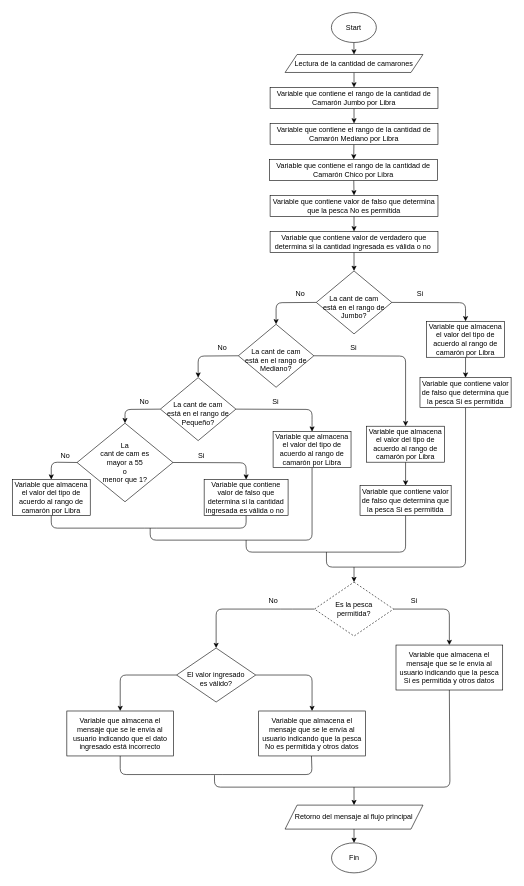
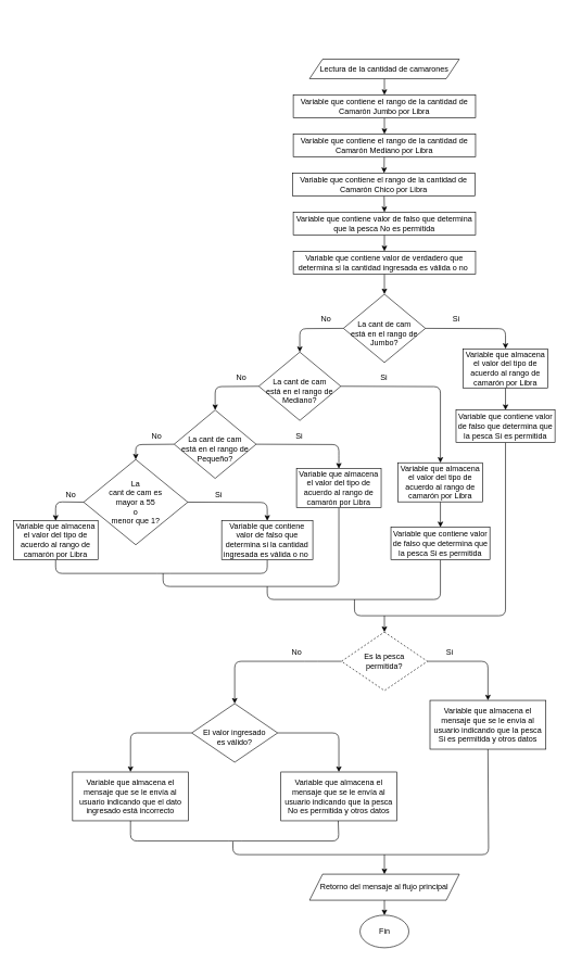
  <mxCell id="0" />
  <mxCell id="1" parent="0" />
- <mxCell id="2" value="" style="edgeStyle=none;html=1;entryX=0.5;entryY=0;entryDx=0;entryDy=0;" parent="1" source="3" target="42" edge="1"><mxGeometry relative="1" as="geometry"><mxPoint x="589.404" y="90" as="targetPoint" /></mxGeometry></mxCell>
- <mxCell id="3" value="Start" style="ellipse;whiteSpace=wrap;html=1;" parent="1" vertex="1"><mxGeometry x="552.25" y="20" width="75" height="50" as="geometry" /></mxCell>
  <mxCell id="4" value="Variable que almacena el mensaje que se le envía al usuario indicando que la pesca Si es permitida y otros datos" style="whiteSpace=wrap;html=1;align=center;" parent="1" vertex="1"><mxGeometry x="660" y="1075" width="178" height="75" as="geometry" /></mxCell>
  <mxCell id="5" value="" style="edgeStyle=none;html=1;entryX=0.5;entryY=0;entryDx=0;entryDy=0;" parent="1" source="6" target="38" edge="1"><mxGeometry relative="1" as="geometry" /></mxCell>
  <mxCell id="6" value="Variable que contiene el rango de la cantidad de Camarón Jumbo por Libra" style="whiteSpace=wrap;html=1;" parent="1" vertex="1"><mxGeometry x="450" y="145" width="280" height="35" as="geometry" /></mxCell>
  <mxCell id="7" style="edgeStyle=none;html=1;entryX=0.5;entryY=0;entryDx=0;entryDy=0;exitX=1;exitY=0.5;exitDx=0;exitDy=0;" parent="1" source="9" target="62" edge="1"><mxGeometry relative="1" as="geometry"><Array as="points"><mxPoint x="776" y="504" /></Array><mxPoint x="657" y="495" as="sourcePoint" /><mxPoint x="787" y="546" as="targetPoint" /></mxGeometry></mxCell>
  <mxCell id="8" style="edgeStyle=none;html=1;entryX=0.5;entryY=0;entryDx=0;entryDy=0;exitX=0;exitY=0.5;exitDx=0;exitDy=0;" parent="1" source="9" target="46" edge="1"><mxGeometry relative="1" as="geometry"><Array as="points"><mxPoint x="460" y="504" /></Array><mxPoint x="527" y="504.5" as="sourcePoint" /><mxPoint x="460" y="544.04" as="targetPoint" /></mxGeometry></mxCell>
  <mxCell id="9" value="&lt;br&gt;La cant de cam &lt;br&gt;está en el rango de Jumbo?" style="rhombus;whiteSpace=wrap;html=1;" parent="1" vertex="1"><mxGeometry x="527" y="451" width="126" height="105" as="geometry" /></mxCell>
  <mxCell id="10" style="edgeStyle=none;html=1;entryX=0.5;entryY=0;entryDx=0;entryDy=0;exitX=1;exitY=0.5;exitDx=0;exitDy=0;" parent="1" source="46" target="60" edge="1"><mxGeometry relative="1" as="geometry"><Array as="points"><mxPoint x="676" y="593" /></Array><mxPoint x="523" y="590.5" as="sourcePoint" /><mxPoint x="676" y="697" as="targetPoint" /></mxGeometry></mxCell>
  <mxCell id="11" style="edgeStyle=none;html=1;exitX=0;exitY=0.5;exitDx=0;exitDy=0;entryX=0.5;entryY=0;entryDx=0;entryDy=0;" parent="1" source="46" target="48" edge="1"><mxGeometry relative="1" as="geometry"><mxPoint x="392" y="585" as="sourcePoint" /><Array as="points"><mxPoint x="330" y="593" /></Array><mxPoint x="332" y="630" as="targetPoint" /></mxGeometry></mxCell>
  <mxCell id="12" style="edgeStyle=none;html=1;entryX=0.5;entryY=0;entryDx=0;entryDy=0;exitX=1;exitY=0.5;exitDx=0;exitDy=0;" parent="1" source="48" target="50" edge="1"><mxGeometry relative="1" as="geometry"><Array as="points"><mxPoint x="520" y="682" /><mxPoint x="520" y="705" /></Array><mxPoint x="398" y="675" as="sourcePoint" /><mxPoint x="520" y="718" as="targetPoint" /></mxGeometry></mxCell>
  <mxCell id="13" value="La&lt;br&gt;cant de cam es &lt;br&gt;mayor a 55&lt;br&gt;o&lt;br&gt;menor que 1?" style="rhombus;whiteSpace=wrap;html=1;" parent="1" vertex="1"><mxGeometry x="128" y="705" width="160" height="131" as="geometry" /></mxCell>
  <mxCell id="14" value="" style="edgeStyle=none;html=1;exitX=0.5;exitY=1;exitDx=0;exitDy=0;" parent="1" source="45" target="9" edge="1"><mxGeometry relative="1" as="geometry"><mxPoint x="589.35" y="430" as="sourcePoint" /></mxGeometry></mxCell>
  <mxCell id="15" style="edgeStyle=none;html=1;entryX=0.5;entryY=0;entryDx=0;entryDy=0;exitX=1;exitY=0.5;exitDx=0;exitDy=0;" parent="1" source="13" target="63" edge="1"><mxGeometry relative="1" as="geometry"><Array as="points"><mxPoint x="410" y="771" /></Array><mxPoint x="272" y="764" as="sourcePoint" /><mxPoint x="427" y="809" as="targetPoint" /></mxGeometry></mxCell>
  <mxCell id="16" style="edgeStyle=none;html=1;entryX=0.5;entryY=0;entryDx=0;entryDy=0;exitX=0;exitY=0.5;exitDx=0;exitDy=0;" parent="1" source="13" target="49" edge="1"><mxGeometry relative="1" as="geometry"><mxPoint x="128" y="771.5" as="sourcePoint" /><Array as="points"><mxPoint x="85" y="770" /></Array><mxPoint x="90" y="808" as="targetPoint" /></mxGeometry></mxCell>
  <mxCell id="17" value="" style="endArrow=none;html=1;exitX=0.5;exitY=1;exitDx=0;exitDy=0;entryX=0.5;entryY=1;entryDx=0;entryDy=0;" parent="1" source="49" target="63" edge="1"><mxGeometry width="50" height="50" relative="1" as="geometry"><mxPoint x="90" y="849" as="sourcePoint" /><mxPoint x="427" y="849" as="targetPoint" /><Array as="points"><mxPoint x="85" y="880" /><mxPoint x="250" y="880" /><mxPoint x="410" y="880" /></Array></mxGeometry></mxCell>
  <mxCell id="18" value="" style="endArrow=none;html=1;entryX=0.5;entryY=1;entryDx=0;entryDy=0;" parent="1" target="50" edge="1"><mxGeometry width="50" height="50" relative="1" as="geometry"><mxPoint x="250" y="880" as="sourcePoint" /><mxPoint x="520" y="758" as="targetPoint" /><Array as="points"><mxPoint x="250" y="900" /><mxPoint x="520" y="900" /></Array></mxGeometry></mxCell>
  <mxCell id="19" value="" style="endArrow=none;html=1;entryX=0.5;entryY=1;entryDx=0;entryDy=0;" parent="1" target="64" edge="1"><mxGeometry width="50" height="50" relative="1" as="geometry"><mxPoint x="410" y="900" as="sourcePoint" /><mxPoint x="676" y="799" as="targetPoint" /><Array as="points"><mxPoint x="410" y="920" /><mxPoint x="676" y="920" /></Array></mxGeometry></mxCell>
  <mxCell id="20" value="" style="endArrow=none;html=1;entryX=0.5;entryY=1;entryDx=0;entryDy=0;startArrow=none;" parent="1" target="65" edge="1"><mxGeometry width="50" height="50" relative="1" as="geometry"><mxPoint x="544" y="920" as="sourcePoint" /><mxPoint x="787" y="660" as="targetPoint" /><Array as="points"><mxPoint x="544" y="945" /><mxPoint x="776" y="945" /></Array></mxGeometry></mxCell>
  <mxCell id="21" value="" style="endArrow=classic;html=1;entryX=0.5;entryY=0;entryDx=0;entryDy=0;" parent="1" target="23" edge="1"><mxGeometry width="50" height="50" relative="1" as="geometry"><mxPoint x="590" y="945" as="sourcePoint" /><mxPoint x="590" y="970" as="targetPoint" /><Array as="points"><mxPoint x="590" y="965" /></Array></mxGeometry></mxCell>
  <mxCell id="22" style="edgeStyle=none;html=1;entryX=0.5;entryY=0;entryDx=0;entryDy=0;" parent="1" source="23" target="4" edge="1"><mxGeometry relative="1" as="geometry"><Array as="points"><mxPoint x="749" y="1015" /></Array></mxGeometry></mxCell>
  <mxCell id="23" value="Es la pesca&lt;br&gt;permitida?" style="rhombus;whiteSpace=wrap;html=1;dashed=1;" parent="1" vertex="1"><mxGeometry x="524" y="970" width="132" height="90" as="geometry" /></mxCell>
  <mxCell id="24" style="edgeStyle=none;html=1;exitX=0;exitY=0.5;exitDx=0;exitDy=0;entryX=0.5;entryY=0;entryDx=0;entryDy=0;entryPerimeter=0;" parent="1" source="23" target="27" edge="1"><mxGeometry relative="1" as="geometry"><mxPoint x="524" y="1015" as="sourcePoint" /><Array as="points"><mxPoint x="477" y="1015" /><mxPoint x="360" y="1015" /></Array><mxPoint x="360" y="1080" as="targetPoint" /></mxGeometry></mxCell>
  <mxCell id="25" value="No" style="text;html=1;align=center;verticalAlign=middle;resizable=0;points=[];autosize=1;strokeColor=none;fillColor=none;" parent="1" vertex="1"><mxGeometry x="435" y="986" width="40" height="30" as="geometry" /></mxCell>
  <mxCell id="26" style="edgeStyle=none;html=1;entryX=0.5;entryY=0;entryDx=0;entryDy=0;" parent="1" source="27" target="29" edge="1"><mxGeometry relative="1" as="geometry"><Array as="points"><mxPoint x="200" y="1125" /></Array></mxGeometry></mxCell>
  <mxCell id="27" value="&lt;br&gt;El valor ingresado&lt;br&gt;es válido?" style="rhombus;whiteSpace=wrap;html=1;" parent="1" vertex="1"><mxGeometry x="294" y="1080" width="132" height="90" as="geometry" /></mxCell>
  <mxCell id="28" style="edgeStyle=none;html=1;entryX=0.5;entryY=0;entryDx=0;entryDy=0;" parent="1" target="66" edge="1"><mxGeometry relative="1" as="geometry"><mxPoint x="426" y="1125" as="sourcePoint" /><Array as="points"><mxPoint x="520" y="1125" /></Array><mxPoint x="519" y="1185" as="targetPoint" /></mxGeometry></mxCell>
  <mxCell id="29" value="Variable que almacena el mensaje que se le envía al usuario indicando que el dato ingresado está incorrecto" style="whiteSpace=wrap;html=1;align=center;" parent="1" vertex="1"><mxGeometry x="111" y="1185" width="178" height="75" as="geometry" /></mxCell>
  <mxCell id="30" value="" style="endArrow=none;html=1;exitX=0.5;exitY=1;exitDx=0;exitDy=0;entryX=0.5;entryY=1;entryDx=0;entryDy=0;" parent="1" source="29" edge="1"><mxGeometry width="50" height="50" relative="1" as="geometry"><mxPoint x="200" y="1260" as="sourcePoint" /><mxPoint x="519" y="1260" as="targetPoint" /><Array as="points"><mxPoint x="200" y="1291" /><mxPoint x="360" y="1291" /><mxPoint x="520" y="1291" /></Array></mxGeometry></mxCell>
  <mxCell id="31" value="" style="endArrow=none;html=1;entryX=0.5;entryY=1;entryDx=0;entryDy=0;" parent="1" target="4" edge="1"><mxGeometry width="50" height="50" relative="1" as="geometry"><mxPoint x="357.25" y="1292" as="sourcePoint" /><mxPoint x="627.25" y="1170" as="targetPoint" /><Array as="points"><mxPoint x="357.25" y="1312" /><mxPoint x="750" y="1312" /></Array></mxGeometry></mxCell>
  <mxCell id="32" value="Si" style="text;html=1;align=center;verticalAlign=middle;resizable=0;points=[];autosize=1;strokeColor=none;fillColor=none;" parent="1" vertex="1"><mxGeometry x="675" y="986" width="30" height="30" as="geometry" /></mxCell>
  <mxCell id="33" value="" style="edgeStyle=none;html=1;" parent="1" source="34" target="36" edge="1"><mxGeometry relative="1" as="geometry" /></mxCell>
  <mxCell id="34" value="Retorno del mensaje al flujo principal" style="shape=parallelogram;perimeter=parallelogramPerimeter;whiteSpace=wrap;html=1;fixedSize=1;" parent="1" vertex="1"><mxGeometry x="475" y="1342" width="230" height="40" as="geometry" /></mxCell>
  <mxCell id="35" value="" style="endArrow=classic;html=1;entryX=0.5;entryY=0;entryDx=0;entryDy=0;" parent="1" target="34" edge="1"><mxGeometry width="50" height="50" relative="1" as="geometry"><mxPoint x="590" y="1312" as="sourcePoint" /><mxPoint x="480" y="982" as="targetPoint" /></mxGeometry></mxCell>
  <mxCell id="36" value="Fin" style="ellipse;whiteSpace=wrap;html=1;" parent="1" vertex="1"><mxGeometry x="552.5" y="1405" width="75" height="50" as="geometry" /></mxCell>
  <mxCell id="37" value="" style="edgeStyle=none;html=1;" parent="1" source="38" target="40" edge="1"><mxGeometry relative="1" as="geometry" /></mxCell>
  <mxCell id="38" value="Variable que contiene el rango de la cantidad de Camarón Mediano por Libra" style="whiteSpace=wrap;html=1;" parent="1" vertex="1"><mxGeometry x="450" y="205" width="280" height="35" as="geometry" /></mxCell>
  <mxCell id="39" value="" style="edgeStyle=none;html=1;entryX=0.5;entryY=0;entryDx=0;entryDy=0;" parent="1" source="40" target="44" edge="1"><mxGeometry relative="1" as="geometry"><mxPoint x="590" y="285" as="targetPoint" /></mxGeometry></mxCell>
  <mxCell id="40" value="Variable que contiene el rango de la cantidad de Camarón Chico por Libra" style="whiteSpace=wrap;html=1;" parent="1" vertex="1"><mxGeometry x="449.25" y="265" width="280" height="35" as="geometry" /></mxCell>
  <mxCell id="41" value="" style="edgeStyle=none;html=1;" parent="1" source="42" target="6" edge="1"><mxGeometry relative="1" as="geometry" /></mxCell>
  <mxCell id="42" value="Lectura de la cantidad de camarones" style="shape=parallelogram;perimeter=parallelogramPerimeter;whiteSpace=wrap;html=1;fixedSize=1;" parent="1" vertex="1"><mxGeometry x="475" y="90" width="230" height="30" as="geometry" /></mxCell>
  <mxCell id="43" value="" style="edgeStyle=none;html=1;" parent="1" source="44" target="45" edge="1"><mxGeometry relative="1" as="geometry" /></mxCell>
  <mxCell id="44" value="Variable que contiene valor de falso que determina que la pesca No es permitida" style="whiteSpace=wrap;html=1;" parent="1" vertex="1"><mxGeometry x="450" y="325" width="280" height="35" as="geometry" /></mxCell>
  <mxCell id="45" value="Variable que contiene valor de verdadero que determina si la cantidad ingresada es válida o no&amp;nbsp;" style="whiteSpace=wrap;html=1;" parent="1" vertex="1"><mxGeometry x="450" y="385" width="280" height="35" as="geometry" /></mxCell>
  <mxCell id="46" value="&lt;br&gt;La cant de cam &lt;br&gt;está en el rango de Mediano?" style="rhombus;whiteSpace=wrap;html=1;" parent="1" vertex="1"><mxGeometry x="397" y="540" width="126" height="105" as="geometry" /></mxCell>
  <mxCell id="47" style="edgeStyle=none;html=1;entryX=0.5;entryY=0;entryDx=0;entryDy=0;exitX=0;exitY=0.5;exitDx=0;exitDy=0;" parent="1" source="48" target="13" edge="1"><mxGeometry relative="1" as="geometry"><mxPoint x="266" y="674" as="sourcePoint" /><Array as="points"><mxPoint x="208" y="682" /></Array><mxPoint x="206" y="719" as="targetPoint" /></mxGeometry></mxCell>
  <mxCell id="48" value="&lt;br&gt;La cant de cam &lt;br&gt;está en el rango de Pequeño?" style="rhombus;whiteSpace=wrap;html=1;" parent="1" vertex="1"><mxGeometry x="267" y="629" width="126" height="105" as="geometry" /></mxCell>
  <mxCell id="49" value="Variable que almacena el valor del tipo de acuerdo al rango de camarón&amp;nbsp;por Libra" style="whiteSpace=wrap;html=1;" parent="1" vertex="1"><mxGeometry x="20" y="799" width="130" height="60" as="geometry" /></mxCell>
  <mxCell id="50" value="Variable que almacena el valor del tipo de acuerdo al rango de camarón&amp;nbsp;por Libra" style="whiteSpace=wrap;html=1;" parent="1" vertex="1"><mxGeometry x="455" y="719" width="130" height="60" as="geometry" /></mxCell>
  <mxCell id="51" value="No" style="text;html=1;align=center;verticalAlign=middle;resizable=0;points=[];autosize=1;strokeColor=none;fillColor=none;" parent="1" vertex="1"><mxGeometry x="480" y="475" width="40" height="30" as="geometry" /></mxCell>
  <mxCell id="52" value="Si" style="text;html=1;align=center;verticalAlign=middle;resizable=0;points=[];autosize=1;strokeColor=none;fillColor=none;" parent="1" vertex="1"><mxGeometry x="685" y="475" width="30" height="30" as="geometry" /></mxCell>
  <mxCell id="53" value="No" style="text;html=1;align=center;verticalAlign=middle;resizable=0;points=[];autosize=1;strokeColor=none;fillColor=none;" parent="1" vertex="1"><mxGeometry x="350" y="565" width="40" height="30" as="geometry" /></mxCell>
  <mxCell id="54" value="Si" style="text;html=1;align=center;verticalAlign=middle;resizable=0;points=[];autosize=1;strokeColor=none;fillColor=none;" parent="1" vertex="1"><mxGeometry x="574.25" y="565" width="30" height="30" as="geometry" /></mxCell>
  <mxCell id="55" value="No" style="text;html=1;align=center;verticalAlign=middle;resizable=0;points=[];autosize=1;strokeColor=none;fillColor=none;" parent="1" vertex="1"><mxGeometry x="220" y="655" width="40" height="30" as="geometry" /></mxCell>
  <mxCell id="56" value="Si" style="text;html=1;align=center;verticalAlign=middle;resizable=0;points=[];autosize=1;strokeColor=none;fillColor=none;" parent="1" vertex="1"><mxGeometry x="444.25" y="655" width="30" height="30" as="geometry" /></mxCell>
  <mxCell id="57" value="No" style="text;html=1;align=center;verticalAlign=middle;resizable=0;points=[];autosize=1;strokeColor=none;fillColor=none;" parent="1" vertex="1"><mxGeometry x="88" y="745" width="40" height="30" as="geometry" /></mxCell>
  <mxCell id="58" value="Si" style="text;html=1;align=center;verticalAlign=middle;resizable=0;points=[];autosize=1;strokeColor=none;fillColor=none;" parent="1" vertex="1"><mxGeometry x="320" y="745" width="30" height="30" as="geometry" /></mxCell>
  <mxCell id="59" value="" style="edgeStyle=none;html=1;entryX=0.5;entryY=0;entryDx=0;entryDy=0;" parent="1" source="60" target="64" edge="1"><mxGeometry relative="1" as="geometry"><mxPoint x="676" y="763" as="targetPoint" /></mxGeometry></mxCell>
  <mxCell id="60" value="Variable que almacena el valor del tipo de acuerdo al rango de camarón&amp;nbsp;por Libra" style="whiteSpace=wrap;html=1;" parent="1" vertex="1"><mxGeometry x="611" y="710" width="130" height="60" as="geometry" /></mxCell>
  <mxCell id="61" value="" style="edgeStyle=none;html=1;" parent="1" source="62" target="65" edge="1"><mxGeometry relative="1" as="geometry" /></mxCell>
  <mxCell id="62" value="Variable que almacena el valor del tipo de acuerdo al rango de camarón&amp;nbsp;por Libra" style="whiteSpace=wrap;html=1;" parent="1" vertex="1"><mxGeometry x="711" y="535" width="130" height="60" as="geometry" /></mxCell>
  <mxCell id="63" value="Variable que contiene valor de falso que determina si la cantidad ingresada es válida o no&amp;nbsp;" style="whiteSpace=wrap;html=1;" parent="1" vertex="1"><mxGeometry x="340" y="799" width="140" height="60" as="geometry" /></mxCell>
  <mxCell id="64" value="Variable que contiene valor de falso que determina que la pesca Si es permitida" style="whiteSpace=wrap;html=1;" parent="1" vertex="1"><mxGeometry x="600" y="809" width="152" height="50" as="geometry" /></mxCell>
  <mxCell id="65" value="Variable que contiene valor de falso que determina que la pesca Si es permitida" style="whiteSpace=wrap;html=1;" parent="1" vertex="1"><mxGeometry x="700" y="629" width="152" height="50" as="geometry" /></mxCell>
  <mxCell id="66" value="Variable que almacena el mensaje que se le envía al usuario indicando que la pesca No es permitida y otros datos" style="whiteSpace=wrap;html=1;align=center;" parent="1" vertex="1"><mxGeometry x="431" y="1185" width="178" height="75" as="geometry" /></mxCell>
